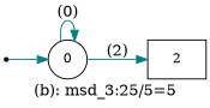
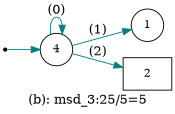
  digraph {
    label="(b): msd_3:25/5=5"
    rankdir=LR
    node [fontsize=12 shape=circle]
    edge [color=teal]
-   n1 [label=0]
+   n1 [label=4]
+   n2 [label=1]
    n3 [label=2 shape=box]
    n4 [label=2 shape=point]
    n1 -> n1 [label="(0)"]
+   n1 -> n2 [label="(1)"]
    n1 -> n3 [label="(2)"]
    n4 -> n1
  }
